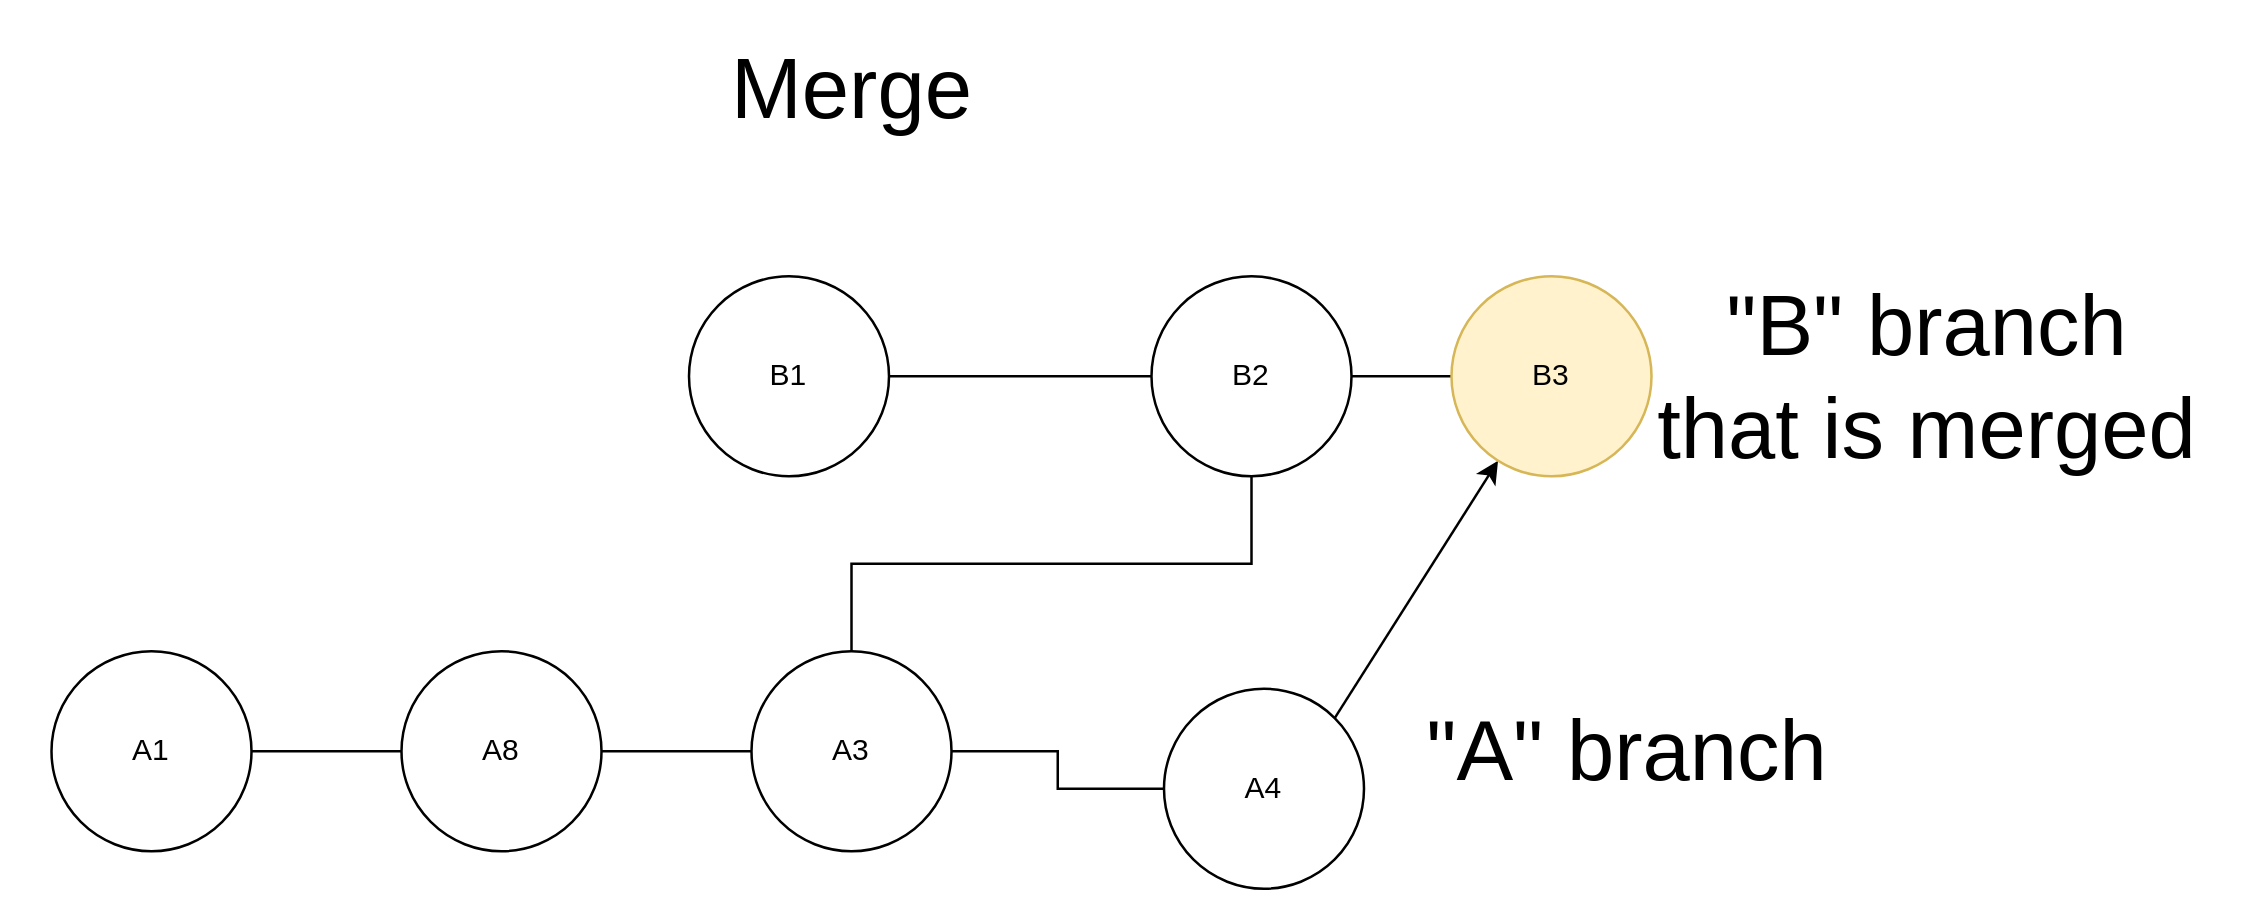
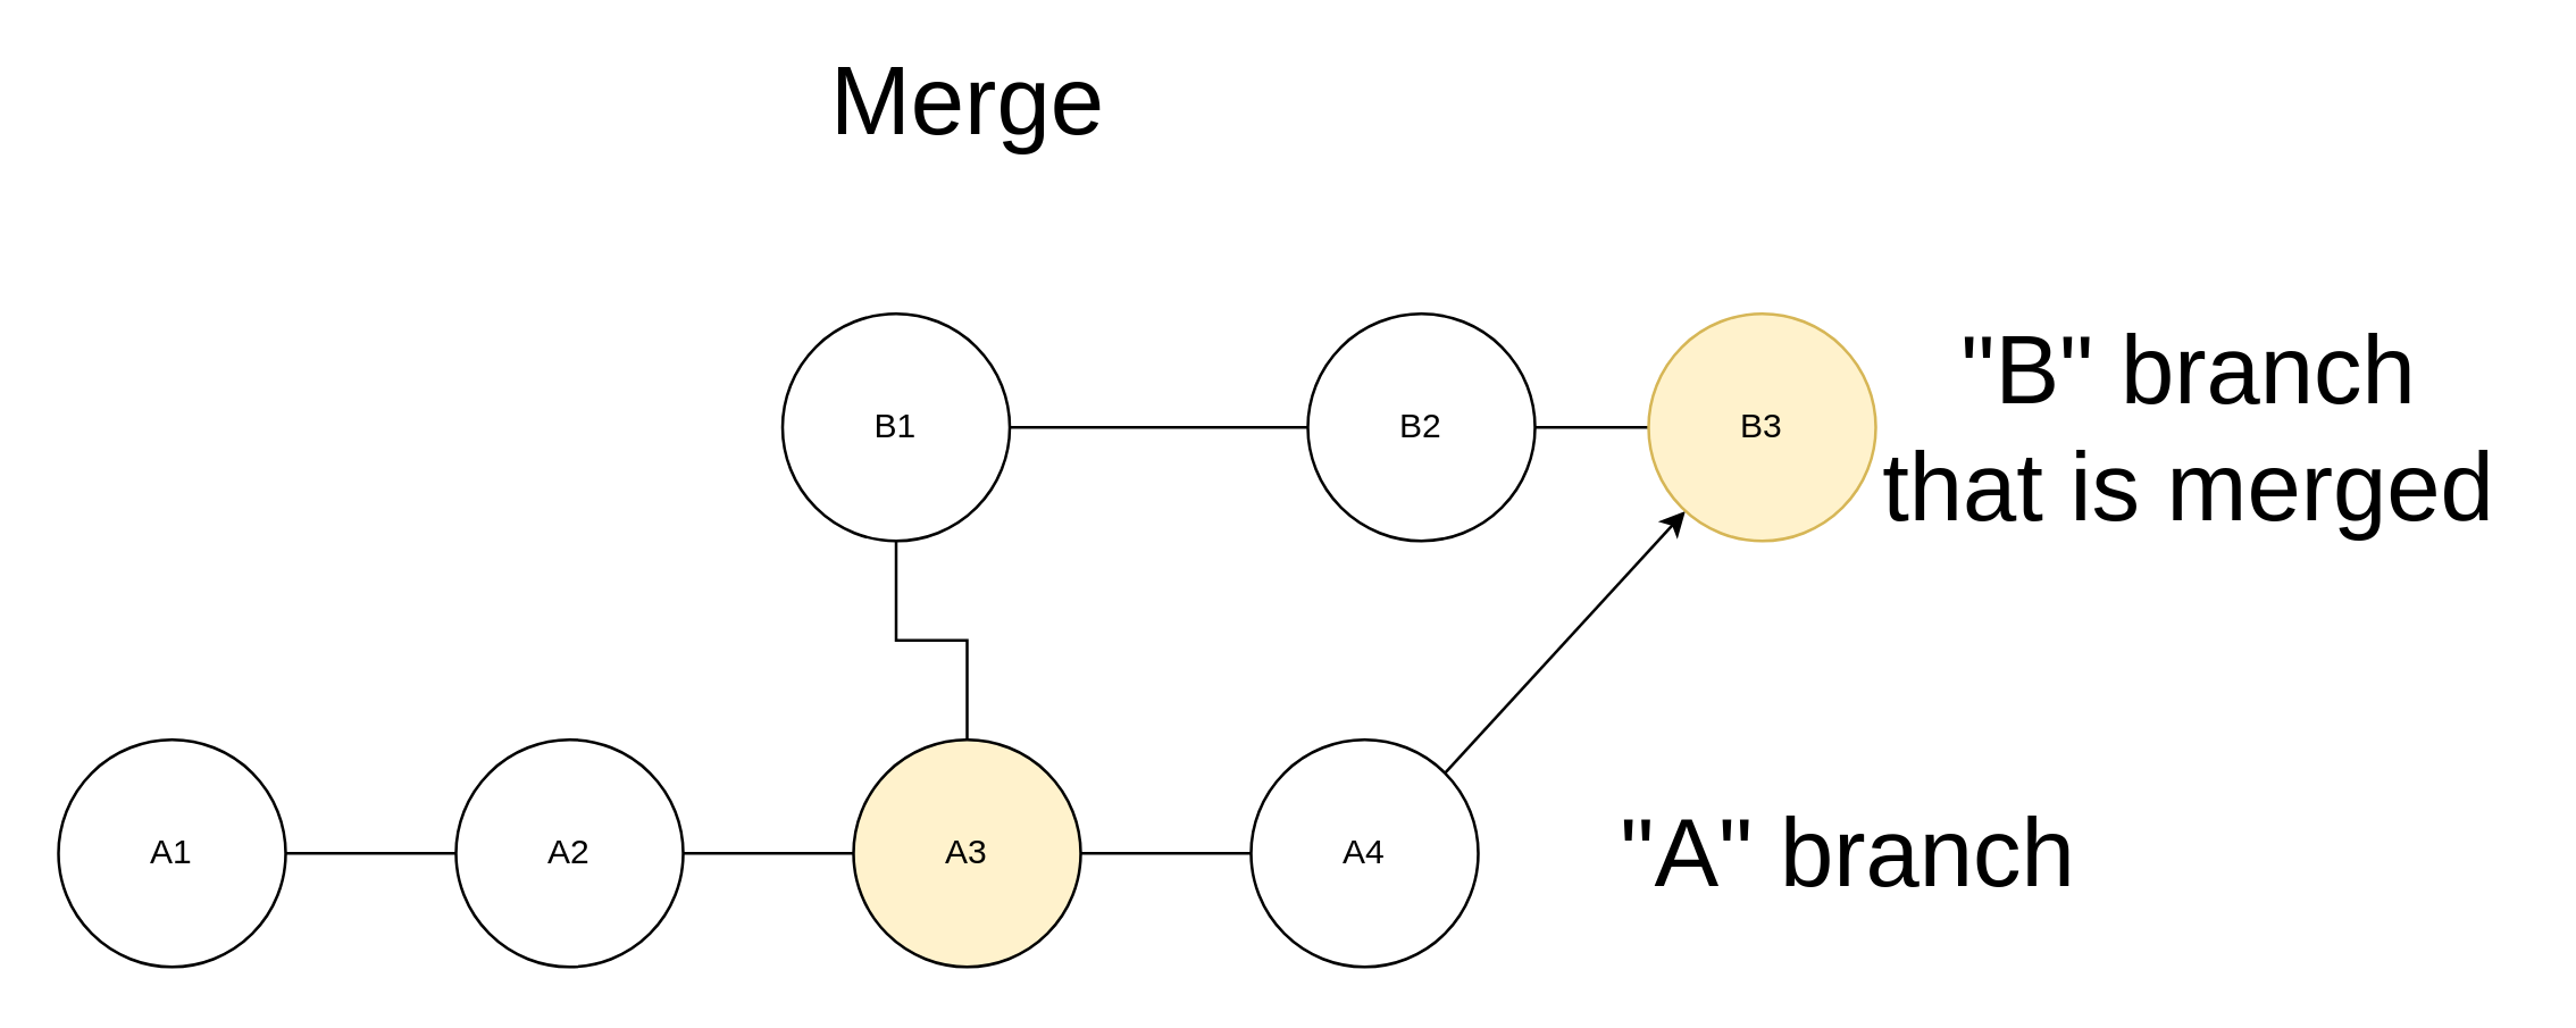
  <mxCell id="0" />
  <mxCell id="1" parent="0" />
  <mxCell id="2" style="edgeStyle=orthogonalEdgeStyle;rounded=0;orthogonalLoop=1;jettySize=auto;html=1;exitX=1;exitY=0.5;exitDx=0;exitDy=0;anchorPointDirection=0;endArrow=none;endFill=0;" parent="1" source="3" target="5" edge="1"><mxGeometry relative="1" as="geometry" /></mxCell>
  <mxCell id="3" value="A1" style="ellipse;whiteSpace=wrap;html=1;aspect=fixed;" parent="1" vertex="1"><mxGeometry x="20" y="260" width="80" height="80" as="geometry" /></mxCell>
  <mxCell id="4" style="rounded=0;orthogonalLoop=1;jettySize=auto;html=1;exitX=1;exitY=0.5;exitDx=0;exitDy=0;entryX=0;entryY=0.5;entryDx=0;entryDy=0;strokeColor=default;endArrow=none;endFill=0;" parent="1" source="5" target="8" edge="1"><mxGeometry relative="1" as="geometry" /></mxCell>
- <mxCell id="5" value="A8" style="ellipse;whiteSpace=wrap;html=1;aspect=fixed;" parent="1" vertex="1"><mxGeometry x="160" y="260" width="80" height="80" as="geometry" /></mxCell>
+ <mxCell id="5" value="A2" style="ellipse;whiteSpace=wrap;html=1;aspect=fixed;" parent="1" vertex="1"><mxGeometry x="160" y="260" width="80" height="80" as="geometry" /></mxCell>
  <mxCell id="6" style="edgeStyle=orthogonalEdgeStyle;rounded=0;orthogonalLoop=1;jettySize=auto;html=1;exitX=1;exitY=0.5;exitDx=0;exitDy=0;entryX=0;entryY=0.5;entryDx=0;entryDy=0;endArrow=none;endFill=0;" parent="1" source="8" target="10" edge="1"><mxGeometry relative="1" as="geometry" /></mxCell>
- <mxCell id="7" style="edgeStyle=orthogonalEdgeStyle;rounded=0;orthogonalLoop=1;jettySize=auto;html=1;exitX=0.5;exitY=0;exitDx=0;exitDy=0;endArrow=none;endFill=0;" parent="1" source="8" target="14" edge="1"><mxGeometry relative="1" as="geometry" /></mxCell>
- <mxCell id="8" value="A3" style="ellipse;whiteSpace=wrap;html=1;aspect=fixed;" parent="1" vertex="1"><mxGeometry x="300" y="260" width="80" height="80" as="geometry" /></mxCell>
+ <mxCell id="7" style="edgeStyle=orthogonalEdgeStyle;rounded=0;orthogonalLoop=1;jettySize=auto;html=1;exitX=0.5;exitY=0;exitDx=0;exitDy=0;entryX=0.5;entryY=1;entryDx=0;entryDy=0;endArrow=none;endFill=0;" parent="1" source="8" target="12" edge="1"><mxGeometry relative="1" as="geometry" /></mxCell>
+ <mxCell id="8" value="A3" style="ellipse;whiteSpace=wrap;html=1;aspect=fixed;fillColor=#fff2cc;" parent="1" vertex="1"><mxGeometry x="300" y="260" width="80" height="80" as="geometry" /></mxCell>
  <mxCell id="9" style="edgeStyle=none;rounded=0;orthogonalLoop=1;jettySize=auto;html=1;exitX=1;exitY=0;exitDx=0;exitDy=0;fontSize=34;endArrow=classic;endFill=1;strokeColor=default;" edge="1" parent="1" source="10" target="15"><mxGeometry relative="1" as="geometry" /></mxCell>
- <mxCell id="10" value="A4" style="ellipse;whiteSpace=wrap;html=1;aspect=fixed;" parent="1" vertex="1"><mxGeometry x="465" y="275" width="80" height="80" as="geometry" /></mxCell>
+ <mxCell id="10" value="A4" style="ellipse;whiteSpace=wrap;html=1;aspect=fixed;" parent="1" vertex="1"><mxGeometry x="440" y="260" width="80" height="80" as="geometry" /></mxCell>
  <mxCell id="11" style="edgeStyle=orthogonalEdgeStyle;rounded=0;orthogonalLoop=1;jettySize=auto;html=1;exitX=1;exitY=0.5;exitDx=0;exitDy=0;entryX=0;entryY=0.5;entryDx=0;entryDy=0;endArrow=none;endFill=0;" parent="1" source="12" target="14" edge="1"><mxGeometry relative="1" as="geometry" /></mxCell>
  <mxCell id="12" value="B1" style="ellipse;whiteSpace=wrap;html=1;aspect=fixed;" parent="1" vertex="1"><mxGeometry x="275" y="110" width="80" height="80" as="geometry" /></mxCell>
  <mxCell id="13" style="edgeStyle=orthogonalEdgeStyle;rounded=0;orthogonalLoop=1;jettySize=auto;html=1;exitX=1;exitY=0.5;exitDx=0;exitDy=0;entryX=0;entryY=0.5;entryDx=0;entryDy=0;endArrow=none;endFill=0;" parent="1" source="14" target="15" edge="1"><mxGeometry relative="1" as="geometry" /></mxCell>
  <mxCell id="14" value="B2" style="ellipse;whiteSpace=wrap;html=1;aspect=fixed;" parent="1" vertex="1"><mxGeometry x="460" y="110" width="80" height="80" as="geometry" /></mxCell>
  <mxCell id="15" value="B3" style="ellipse;whiteSpace=wrap;html=1;aspect=fixed;fillColor=#fff2cc;strokeColor=#d6b656;" parent="1" vertex="1"><mxGeometry x="580" y="110" width="80" height="80" as="geometry" /></mxCell>
  <mxCell id="16" value="&lt;font style=&quot;font-size: 34px&quot;&gt;&lt;font style=&quot;font-size: 34px&quot;&gt;Merge&lt;/font&gt;&lt;br&gt;&lt;/font&gt;" style="text;html=1;resizable=0;autosize=1;align=center;verticalAlign=middle;points=[];fillColor=none;strokeColor=none;rounded=0;" parent="1" vertex="1"><mxGeometry x="285" y="20" width="110" height="30" as="geometry" /></mxCell>
  <mxCell id="17" value="&quot;A&quot; branch" style="text;html=1;resizable=0;autosize=1;align=center;verticalAlign=middle;points=[];fillColor=none;strokeColor=none;rounded=0;fontSize=34;" parent="1" vertex="1"><mxGeometry x="560" y="275" width="180" height="50" as="geometry" /></mxCell>
  <mxCell id="18" value="&lt;div&gt;&quot;B&quot; branch&lt;/div&gt;&lt;div&gt;that is merged&lt;br&gt;&lt;/div&gt;" style="text;html=1;resizable=0;autosize=1;align=center;verticalAlign=middle;points=[];fillColor=none;strokeColor=none;rounded=0;fontSize=34;" parent="1" vertex="1"><mxGeometry x="655" y="105" width="230" height="90" as="geometry" /></mxCell>
